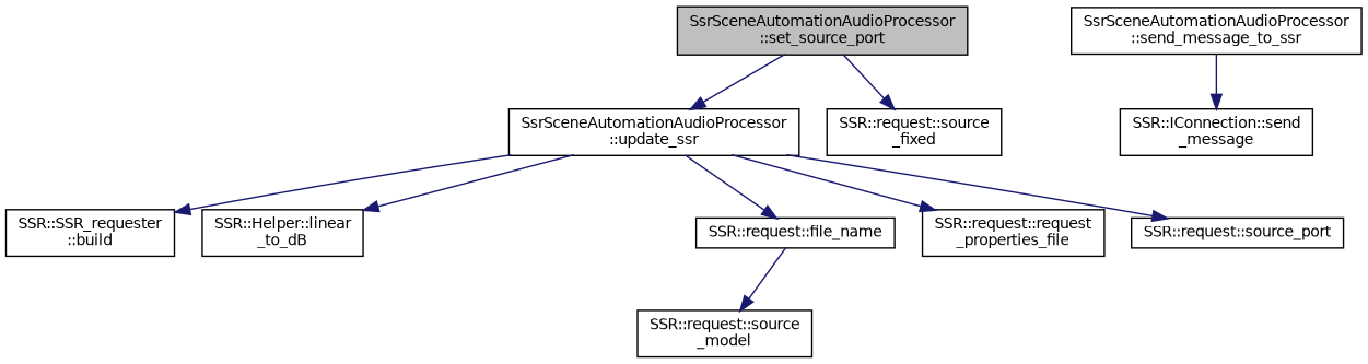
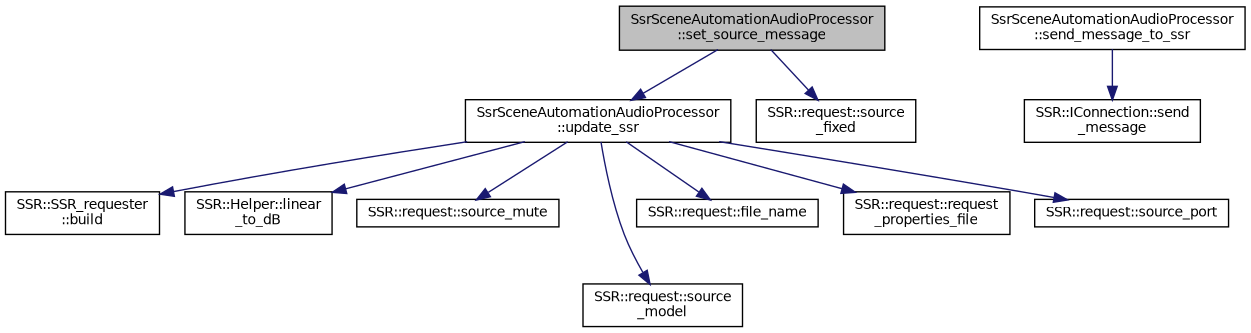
  digraph {
    rankdir=TB
    node [color=black fillcolor=white fontname=Helvetica fontsize=10 shape=record style=filled]
    edge [color=midnightblue fontname=Helvetica fontsize=10 labelfontname=Helvetica labelfontsize=10 style=solid]
-   n1 [fillcolor=grey75 fontcolor=black height=0.2 label="SsrSceneAutomationAudioProcessor\l::set_source_port" width=0.4]
+   n1 [fillcolor=grey75 fontcolor=black height=0.2 label="SsrSceneAutomationAudioProcessor\l::set_source_message" width=0.4]
    n2 [height=0.2 label="SsrSceneAutomationAudioProcessor\l::update_ssr" width=0.4]
    n3 [height=0.2 label="SSR::request::source\l_fixed" width=0.4]
    n4 [height=0.2 label="SSR::SSR_requester\l::build" width=0.4]
    n5 [height=0.2 label="SSR::Helper::linear\l_to_dB" width=0.4]
+   n6 [height=0.2 label="SSR::request::source_mute" width=0.4]
    n7 [height=0.2 label="SSR::request::source\l_model" width=0.4]
    n8 [height=0.2 label="SSR::request::file_name" width=0.4]
    n9 [height=0.2 label="SSR::request::request\l_properties_file" width=0.4]
    n10 [height=0.2 label="SSR::request::source_port" width=0.4]
    n11 [height=0.2 label="SsrSceneAutomationAudioProcessor\l::send_message_to_ssr" width=0.4]
    n12 [height=0.2 label="SSR::IConnection::send\l_message" width=0.4]
    n1 -> n2
    n1 -> n3
    n2 -> n4
    n2 -> n5
-   n8 -> n7
+   n2 -> n6
+   n2 -> n7
    n2 -> n8
    n2 -> n9
    n2 -> n10
    n11 -> n12
  }
